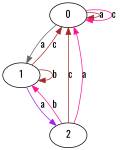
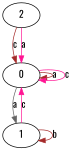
  digraph {
    fontname=Oswald
    node [fontname=Oswald]
    edge [color=deeppink fontname=Oswald]
    0
    1
    2
    0 -> 0 [color=brown label=a]
    0 -> 0 [label=c]
    0 -> 1 [color=gray40 label=a]
-   1 -> 0 [color=brown label=c]
+   1 -> 0 [label=c]
    1 -> 1 [color=brown label=b]
-   1 -> 2 [color=purple label=a]
    2 -> 0 [color=brown label=c]
    2 -> 0 [label=a]
-   2 -> 1 [label=b]
  }
